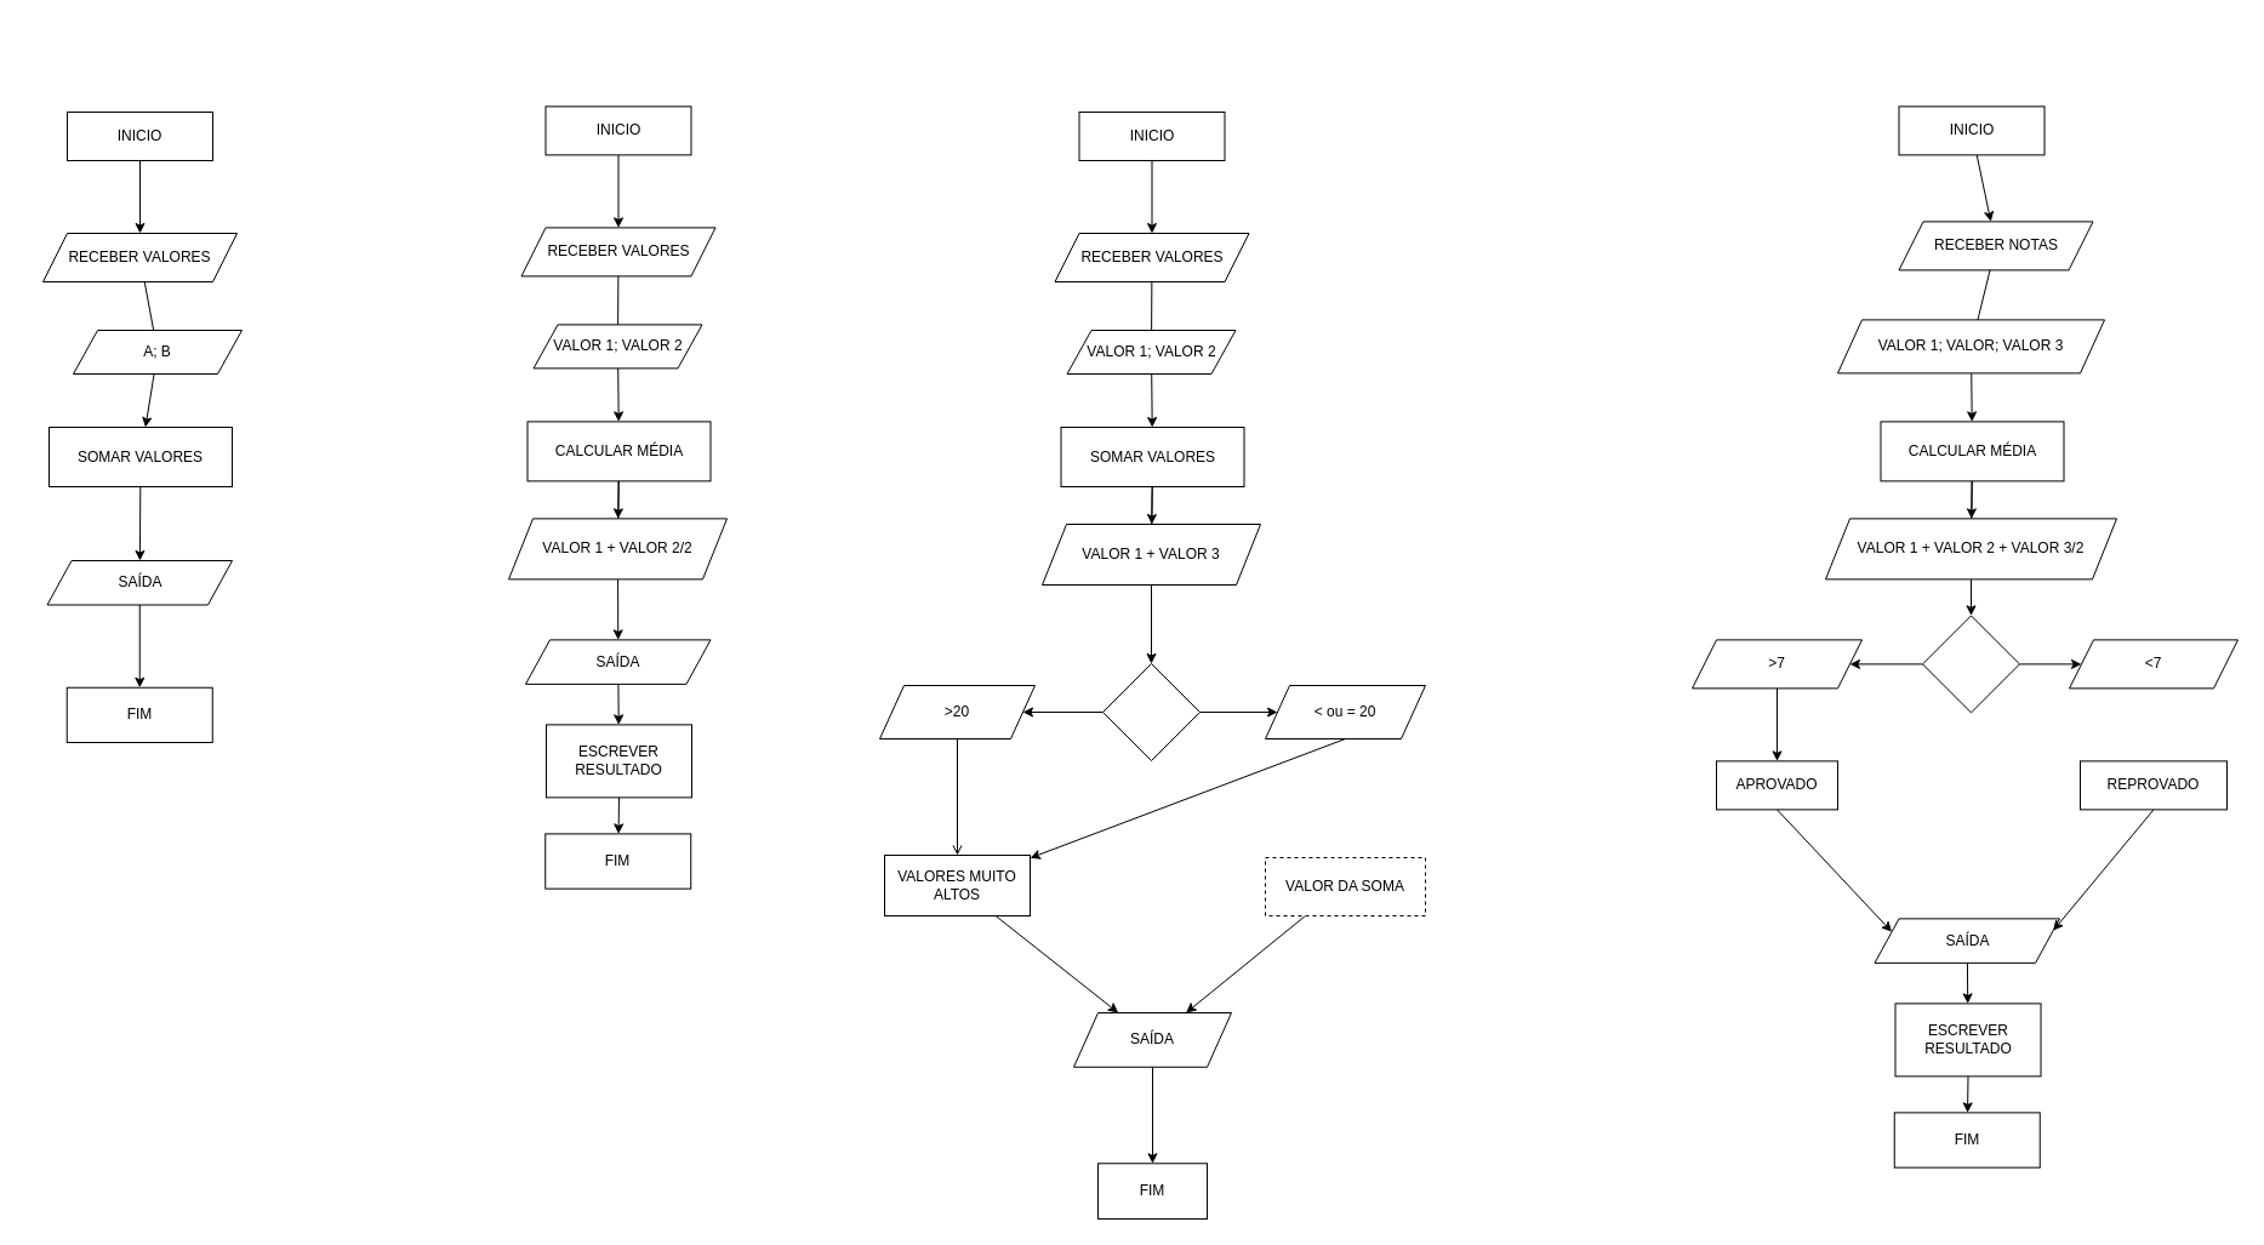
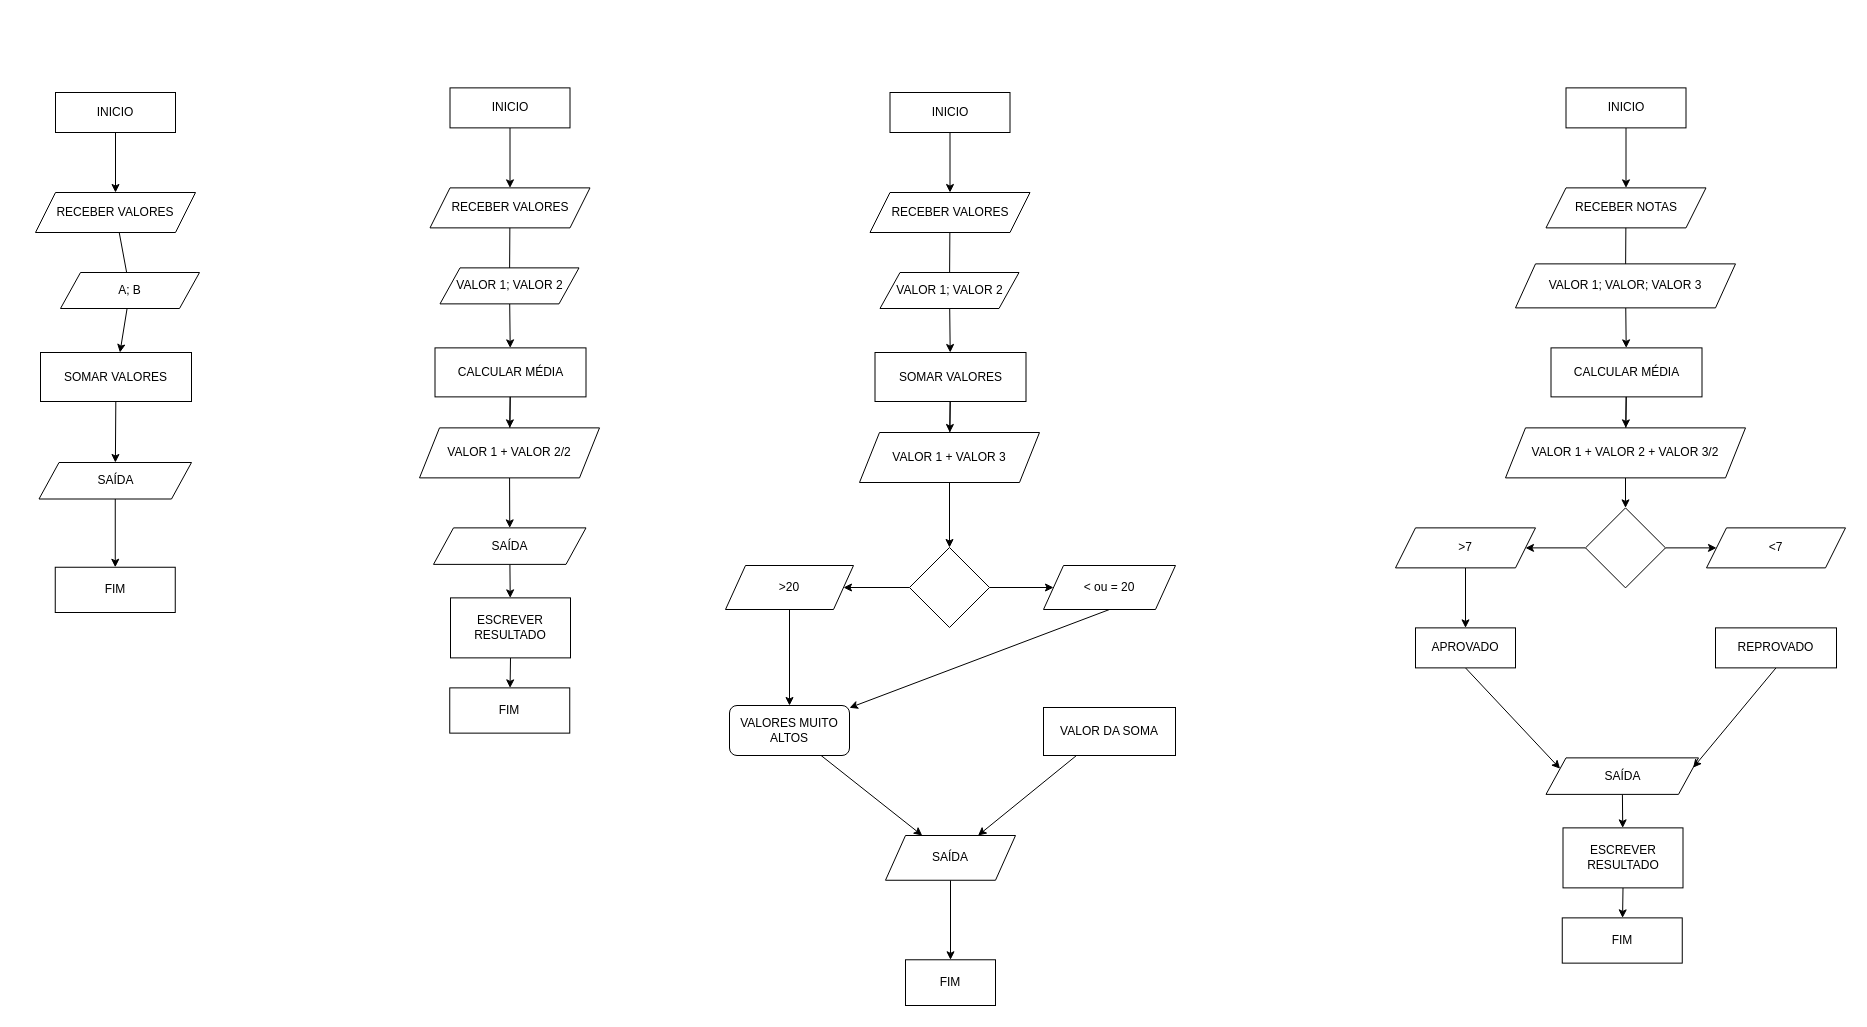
  <mxCell id="0" />
  <mxCell id="1" parent="0" />
  <mxCell id="2" value="" style="edgeStyle=none;html=1;startArrow=none;" parent="1" source="9" target="7" edge="1"><mxGeometry relative="1" as="geometry" /></mxCell>
  <mxCell id="3" value="RECEBER VALORES" style="shape=parallelogram;perimeter=parallelogramPerimeter;whiteSpace=wrap;html=1;fixedSize=1;" parent="1" vertex="1"><mxGeometry x="35" y="192" width="160" height="40" as="geometry" /></mxCell>
  <mxCell id="4" value="" style="edgeStyle=none;html=1;" parent="1" source="5" target="3" edge="1"><mxGeometry relative="1" as="geometry" /></mxCell>
  <mxCell id="5" value="INICIO" style="rounded=0;whiteSpace=wrap;html=1;" parent="1" vertex="1"><mxGeometry x="55" y="92" width="120" height="40" as="geometry" /></mxCell>
  <mxCell id="6" value="" style="edgeStyle=none;html=1;fontColor=#000000;" parent="1" source="7" target="11" edge="1"><mxGeometry relative="1" as="geometry" /></mxCell>
  <mxCell id="7" value="SOMAR VALORES" style="whiteSpace=wrap;html=1;" parent="1" vertex="1"><mxGeometry x="40" y="352" width="151" height="49" as="geometry" /></mxCell>
  <mxCell id="8" value="" style="edgeStyle=none;html=1;endArrow=none;" parent="1" source="3" target="9" edge="1"><mxGeometry relative="1" as="geometry"><mxPoint x="115.061" y="232" as="sourcePoint" /><mxPoint x="115.426" y="352" as="targetPoint" /></mxGeometry></mxCell>
  <mxCell id="9" value="A; B" style="shape=parallelogram;perimeter=parallelogramPerimeter;whiteSpace=wrap;html=1;fixedSize=1;" parent="1" vertex="1"><mxGeometry x="60" y="272" width="139" height="36" as="geometry" /></mxCell>
  <mxCell id="10" value="" style="edgeStyle=none;html=1;fontColor=#000000;" parent="1" source="11" target="12" edge="1"><mxGeometry relative="1" as="geometry" /></mxCell>
  <mxCell id="11" value="SAÍDA" style="shape=parallelogram;perimeter=parallelogramPerimeter;whiteSpace=wrap;html=1;fixedSize=1;" parent="1" vertex="1"><mxGeometry x="38.5" y="462" width="152.5" height="36.5" as="geometry" /></mxCell>
  <mxCell id="12" value="FIM" style="whiteSpace=wrap;html=1;" parent="1" vertex="1"><mxGeometry x="54.75" y="566.75" width="120" height="45.25" as="geometry" /></mxCell>
  <mxCell id="13" value="" style="edgeStyle=none;html=1;startArrow=none;" parent="1" source="20" target="18" edge="1"><mxGeometry relative="1" as="geometry" /></mxCell>
  <mxCell id="14" value="RECEBER VALORES" style="shape=parallelogram;perimeter=parallelogramPerimeter;whiteSpace=wrap;html=1;fixedSize=1;" parent="1" vertex="1"><mxGeometry x="429.5" y="187.38" width="160" height="40" as="geometry" /></mxCell>
  <mxCell id="15" value="" style="edgeStyle=none;html=1;" parent="1" source="16" target="14" edge="1"><mxGeometry relative="1" as="geometry" /></mxCell>
  <mxCell id="16" value="INICIO" style="rounded=0;whiteSpace=wrap;html=1;" parent="1" vertex="1"><mxGeometry x="449.5" y="87.38" width="120" height="40" as="geometry" /></mxCell>
  <mxCell id="17" value="" style="edgeStyle=none;html=1;fontColor=#FFFFFF;" parent="1" source="18" target="26" edge="1"><mxGeometry relative="1" as="geometry" /></mxCell>
  <mxCell id="18" value="CALCULAR MÉDIA" style="whiteSpace=wrap;html=1;" parent="1" vertex="1"><mxGeometry x="434.5" y="347.38" width="151" height="49" as="geometry" /></mxCell>
  <mxCell id="19" value="" style="edgeStyle=none;html=1;endArrow=none;" parent="1" source="14" target="20" edge="1"><mxGeometry relative="1" as="geometry"><mxPoint x="509.561" y="227.38" as="sourcePoint" /><mxPoint x="509.926" y="347.38" as="targetPoint" /></mxGeometry></mxCell>
  <mxCell id="20" value="VALOR 1; VALOR 2" style="shape=parallelogram;perimeter=parallelogramPerimeter;whiteSpace=wrap;html=1;fixedSize=1;" parent="1" vertex="1"><mxGeometry x="439.5" y="267.38" width="139" height="36" as="geometry" /></mxCell>
  <mxCell id="21" value="" style="edgeStyle=none;html=1;fontColor=#FFFFFF;" parent="1" source="22" target="28" edge="1"><mxGeometry relative="1" as="geometry" /></mxCell>
  <mxCell id="22" value="SAÍDA" style="shape=parallelogram;perimeter=parallelogramPerimeter;whiteSpace=wrap;html=1;fixedSize=1;" parent="1" vertex="1"><mxGeometry x="433" y="527.38" width="152.5" height="36.5" as="geometry" /></mxCell>
  <mxCell id="23" value="FIM" style="whiteSpace=wrap;html=1;" parent="1" vertex="1"><mxGeometry x="449.25" y="687.38" width="120" height="45.25" as="geometry" /></mxCell>
  <mxCell id="24" value="" style="edgeStyle=none;html=1;fontColor=#000000;endArrow=none;" parent="1" source="18" target="26" edge="1"><mxGeometry relative="1" as="geometry"><mxPoint x="509.894" y="396.38" as="sourcePoint" /><mxPoint x="509.329" y="527.38" as="targetPoint" /></mxGeometry></mxCell>
  <mxCell id="25" style="edgeStyle=none;html=1;entryX=0.5;entryY=0;entryDx=0;entryDy=0;fontColor=#FFFFFF;" parent="1" source="26" target="22" edge="1"><mxGeometry relative="1" as="geometry" /></mxCell>
  <mxCell id="26" value="VALOR 1 + VALOR 2/2" style="shape=parallelogram;perimeter=parallelogramPerimeter;whiteSpace=wrap;html=1;fixedSize=1;" parent="1" vertex="1"><mxGeometry x="419" y="427.38" width="180" height="50" as="geometry" /></mxCell>
  <mxCell id="27" style="edgeStyle=none;html=1;exitX=0.5;exitY=1;exitDx=0;exitDy=0;fontColor=#FFFFFF;" parent="1" source="28" target="23" edge="1"><mxGeometry relative="1" as="geometry" /></mxCell>
  <mxCell id="28" value="ESCREVER RESULTADO" style="whiteSpace=wrap;html=1;" parent="1" vertex="1"><mxGeometry x="450" y="597.38" width="120" height="60" as="geometry" /></mxCell>
  <mxCell id="29" value="" style="edgeStyle=none;html=1;startArrow=none;" parent="1" source="36" target="34" edge="1"><mxGeometry relative="1" as="geometry" /></mxCell>
- <mxCell id="30" value="RECEBER NOTAS" style="shape=parallelogram;perimeter=parallelogramPerimeter;whiteSpace=wrap;html=1;fixedSize=1;" parent="1" vertex="1"><mxGeometry x="1565.5" y="182.38" width="160" height="40" as="geometry" /></mxCell>
+ <mxCell id="30" value="RECEBER NOTAS" style="shape=parallelogram;perimeter=parallelogramPerimeter;whiteSpace=wrap;html=1;fixedSize=1;" parent="1" vertex="1"><mxGeometry x="1545.5" y="187.38" width="160" height="40" as="geometry" /></mxCell>
  <mxCell id="31" value="" style="edgeStyle=none;html=1;" parent="1" source="32" target="30" edge="1"><mxGeometry relative="1" as="geometry" /></mxCell>
  <mxCell id="32" value="INICIO" style="rounded=0;whiteSpace=wrap;html=1;" parent="1" vertex="1"><mxGeometry x="1565.5" y="87.38" width="120" height="40" as="geometry" /></mxCell>
  <mxCell id="33" value="" style="edgeStyle=none;html=1;fontColor=#FFFFFF;" parent="1" source="34" target="42" edge="1"><mxGeometry relative="1" as="geometry" /></mxCell>
  <mxCell id="34" value="CALCULAR MÉDIA" style="whiteSpace=wrap;html=1;" parent="1" vertex="1"><mxGeometry x="1550.5" y="347.38" width="151" height="49" as="geometry" /></mxCell>
  <mxCell id="35" value="" style="edgeStyle=none;html=1;endArrow=none;" parent="1" source="30" target="36" edge="1"><mxGeometry relative="1" as="geometry"><mxPoint x="1625.561" y="227.38" as="sourcePoint" /><mxPoint x="1625.926" y="347.38" as="targetPoint" /></mxGeometry></mxCell>
  <mxCell id="36" value="VALOR 1; VALOR; VALOR 3" style="shape=parallelogram;perimeter=parallelogramPerimeter;whiteSpace=wrap;html=1;fixedSize=1;" parent="1" vertex="1"><mxGeometry x="1515" y="263.38" width="220" height="44" as="geometry" /></mxCell>
  <mxCell id="37" value="" style="edgeStyle=none;html=1;fontColor=#FFFFFF;" parent="1" source="38" target="44" edge="1"><mxGeometry relative="1" as="geometry" /></mxCell>
  <mxCell id="38" value="SAÍDA" style="shape=parallelogram;perimeter=parallelogramPerimeter;whiteSpace=wrap;html=1;fixedSize=1;" parent="1" vertex="1"><mxGeometry x="1545.5" y="757.38" width="152.5" height="36.5" as="geometry" /></mxCell>
  <mxCell id="39" value="FIM" style="whiteSpace=wrap;html=1;" parent="1" vertex="1"><mxGeometry x="1561.75" y="917.38" width="120" height="45.25" as="geometry" /></mxCell>
  <mxCell id="40" value="" style="edgeStyle=none;html=1;fontColor=#000000;endArrow=none;" parent="1" source="34" target="42" edge="1"><mxGeometry relative="1" as="geometry"><mxPoint x="1625.894" y="396.38" as="sourcePoint" /><mxPoint x="1625.329" y="527.38" as="targetPoint" /></mxGeometry></mxCell>
  <mxCell id="41" value="" style="edgeStyle=none;html=1;fontColor=#FFFFFF;" parent="1" source="42" target="47" edge="1"><mxGeometry relative="1" as="geometry" /></mxCell>
  <mxCell id="42" value="VALOR 1 + VALOR 2 + VALOR 3/2" style="shape=parallelogram;perimeter=parallelogramPerimeter;whiteSpace=wrap;html=1;fixedSize=1;" parent="1" vertex="1"><mxGeometry x="1505" y="427.38" width="240" height="50" as="geometry" /></mxCell>
  <mxCell id="43" style="edgeStyle=none;html=1;exitX=0.5;exitY=1;exitDx=0;exitDy=0;fontColor=#FFFFFF;" parent="1" source="44" target="39" edge="1"><mxGeometry relative="1" as="geometry" /></mxCell>
  <mxCell id="44" value="ESCREVER RESULTADO" style="whiteSpace=wrap;html=1;" parent="1" vertex="1"><mxGeometry x="1562.5" y="827.38" width="120" height="60" as="geometry" /></mxCell>
  <mxCell id="45" value="" style="edgeStyle=none;html=1;fontColor=#FFFFFF;" parent="1" source="47" target="48" edge="1"><mxGeometry relative="1" as="geometry" /></mxCell>
  <mxCell id="46" value="" style="edgeStyle=none;html=1;fontColor=#FFFFFF;" parent="1" source="47" target="50" edge="1"><mxGeometry relative="1" as="geometry" /></mxCell>
  <mxCell id="47" value="" style="rhombus;whiteSpace=wrap;html=1;" parent="1" vertex="1"><mxGeometry x="1585" y="507.38" width="80" height="80" as="geometry" /></mxCell>
  <mxCell id="48" value="&amp;lt;7" style="shape=parallelogram;perimeter=parallelogramPerimeter;whiteSpace=wrap;html=1;fixedSize=1;" parent="1" vertex="1"><mxGeometry x="1706" y="527.38" width="139" height="40" as="geometry" /></mxCell>
  <mxCell id="49" value="" style="edgeStyle=none;html=1;fontColor=#FFFFFF;" parent="1" source="50" target="52" edge="1"><mxGeometry relative="1" as="geometry" /></mxCell>
  <mxCell id="50" value="&amp;gt;7" style="shape=parallelogram;perimeter=parallelogramPerimeter;whiteSpace=wrap;html=1;fixedSize=1;" parent="1" vertex="1"><mxGeometry x="1395" y="527.38" width="140" height="40" as="geometry" /></mxCell>
  <mxCell id="51" style="edgeStyle=none;html=1;exitX=0.5;exitY=1;exitDx=0;exitDy=0;entryX=0;entryY=0.25;entryDx=0;entryDy=0;fontColor=#FFFFFF;" parent="1" source="52" target="38" edge="1"><mxGeometry relative="1" as="geometry" /></mxCell>
  <mxCell id="52" value="APROVADO" style="whiteSpace=wrap;html=1;" parent="1" vertex="1"><mxGeometry x="1415" y="627.38" width="100" height="40" as="geometry" /></mxCell>
  <mxCell id="53" style="edgeStyle=none;html=1;exitX=0.5;exitY=1;exitDx=0;exitDy=0;entryX=1;entryY=0.25;entryDx=0;entryDy=0;fontColor=#FFFFFF;" parent="1" source="54" target="38" edge="1"><mxGeometry relative="1" as="geometry" /></mxCell>
  <mxCell id="54" value="REPROVADO" style="whiteSpace=wrap;html=1;" parent="1" vertex="1"><mxGeometry x="1715" y="627.38" width="121" height="40" as="geometry" /></mxCell>
  <mxCell id="55" value="&lt;h1&gt;Exercício 1&lt;/h1&gt;" style="text;html=1;strokeColor=none;fillColor=none;spacing=5;spacingTop=-20;whiteSpace=wrap;overflow=hidden;rounded=0;fontColor=#FFFFFF;align=center;" parent="1" vertex="1"><mxGeometry x="20.5" y="25" width="190" height="40" as="geometry" /></mxCell>
  <mxCell id="56" value="&lt;h1&gt;Exercício 2&lt;/h1&gt;" style="text;html=1;strokeColor=none;fillColor=none;spacing=5;spacingTop=-20;whiteSpace=wrap;overflow=hidden;rounded=0;fontColor=#FFFFFF;align=center;" parent="1" vertex="1"><mxGeometry x="415" y="20.38" width="190" height="40" as="geometry" /></mxCell>
  <mxCell id="57" value="&lt;h1&gt;Exercício 4&lt;/h1&gt;&lt;div&gt;&amp;nbsp;&lt;/div&gt;" style="text;html=1;strokeColor=none;fillColor=none;spacing=5;spacingTop=-20;whiteSpace=wrap;overflow=hidden;rounded=0;fontColor=#FFFFFF;align=center;" parent="1" vertex="1"><mxGeometry x="1530.5" y="20.38" width="190" height="40" as="geometry" /></mxCell>
  <mxCell id="58" value="" style="edgeStyle=none;html=1;startArrow=none;" parent="1" source="65" target="63" edge="1"><mxGeometry relative="1" as="geometry" /></mxCell>
  <mxCell id="59" value="RECEBER VALORES" style="shape=parallelogram;perimeter=parallelogramPerimeter;whiteSpace=wrap;html=1;fixedSize=1;" parent="1" vertex="1"><mxGeometry x="869.5" y="192" width="160" height="40" as="geometry" /></mxCell>
  <mxCell id="60" value="" style="edgeStyle=none;html=1;" parent="1" source="61" target="59" edge="1"><mxGeometry relative="1" as="geometry" /></mxCell>
  <mxCell id="61" value="INICIO" style="rounded=0;whiteSpace=wrap;html=1;" parent="1" vertex="1"><mxGeometry x="889.5" y="92" width="120" height="40" as="geometry" /></mxCell>
  <mxCell id="62" value="" style="edgeStyle=none;html=1;fontColor=#FFFFFF;" parent="1" source="63" target="68" edge="1"><mxGeometry relative="1" as="geometry" /></mxCell>
  <mxCell id="63" value="SOMAR VALORES" style="whiteSpace=wrap;html=1;" parent="1" vertex="1"><mxGeometry x="874.5" y="352" width="151" height="49" as="geometry" /></mxCell>
  <mxCell id="64" value="" style="edgeStyle=none;html=1;endArrow=none;" parent="1" source="59" target="65" edge="1"><mxGeometry relative="1" as="geometry"><mxPoint x="949.561" y="232" as="sourcePoint" /><mxPoint x="949.926" y="352" as="targetPoint" /></mxGeometry></mxCell>
  <mxCell id="65" value="VALOR 1; VALOR 2" style="shape=parallelogram;perimeter=parallelogramPerimeter;whiteSpace=wrap;html=1;fixedSize=1;" parent="1" vertex="1"><mxGeometry x="879.5" y="272" width="139" height="36" as="geometry" /></mxCell>
  <mxCell id="66" value="" style="edgeStyle=none;html=1;fontColor=#000000;endArrow=none;" parent="1" source="63" target="68" edge="1"><mxGeometry relative="1" as="geometry"><mxPoint x="949.894" y="401" as="sourcePoint" /><mxPoint x="949.329" y="532" as="targetPoint" /></mxGeometry></mxCell>
  <mxCell id="67" value="" style="edgeStyle=none;html=1;" edge="1" parent="1" source="68" target="72"><mxGeometry relative="1" as="geometry" /></mxCell>
  <mxCell id="68" value="VALOR 1 + VALOR 3" style="shape=parallelogram;perimeter=parallelogramPerimeter;whiteSpace=wrap;html=1;fixedSize=1;" parent="1" vertex="1"><mxGeometry x="859" y="432" width="180" height="50" as="geometry" /></mxCell>
  <mxCell id="69" value="&lt;h1&gt;Exercício 3&lt;/h1&gt;" style="text;html=1;strokeColor=none;fillColor=none;spacing=5;spacingTop=-20;whiteSpace=wrap;overflow=hidden;rounded=0;fontColor=#FFFFFF;align=center;" parent="1" vertex="1"><mxGeometry x="855" y="25" width="190" height="40" as="geometry" /></mxCell>
  <mxCell id="70" value="" style="edgeStyle=none;html=1;" edge="1" parent="1" source="72" target="74"><mxGeometry relative="1" as="geometry" /></mxCell>
  <mxCell id="71" value="" style="edgeStyle=none;html=1;" edge="1" parent="1" source="72" target="76"><mxGeometry relative="1" as="geometry" /></mxCell>
  <mxCell id="72" value="" style="rhombus;whiteSpace=wrap;html=1;" vertex="1" parent="1"><mxGeometry x="909" y="547" width="80" height="80" as="geometry" /></mxCell>
  <mxCell id="73" style="edgeStyle=none;html=1;exitX=0.5;exitY=1;exitDx=0;exitDy=0;" edge="1" parent="1" source="74" target="78"><mxGeometry relative="1" as="geometry" /></mxCell>
  <mxCell id="74" value="&amp;lt; ou = 20" style="shape=parallelogram;perimeter=parallelogramPerimeter;whiteSpace=wrap;html=1;fixedSize=1;" vertex="1" parent="1"><mxGeometry x="1043" y="565" width="132" height="44" as="geometry" /></mxCell>
- <mxCell id="75" style="edgeStyle=none;html=1;exitX=0.5;exitY=1;exitDx=0;exitDy=0;entryX=0.5;entryY=0;entryDx=0;entryDy=0;endArrow=open;" edge="1" parent="1" source="76" target="78"><mxGeometry relative="1" as="geometry" /></mxCell>
+ <mxCell id="75" style="edgeStyle=none;html=1;exitX=0.5;exitY=1;exitDx=0;exitDy=0;entryX=0.5;entryY=0;entryDx=0;entryDy=0;" edge="1" parent="1" source="76" target="78"><mxGeometry relative="1" as="geometry" /></mxCell>
  <mxCell id="76" value="&amp;gt;20" style="shape=parallelogram;perimeter=parallelogramPerimeter;whiteSpace=wrap;html=1;fixedSize=1;" vertex="1" parent="1"><mxGeometry x="725" y="565" width="128" height="44" as="geometry" /></mxCell>
  <mxCell id="77" value="" style="edgeStyle=none;html=1;" edge="1" parent="1" source="78" target="82"><mxGeometry relative="1" as="geometry" /></mxCell>
- <mxCell id="78" value="VALORES MUITO ALTOS" style="whiteSpace=wrap;html=1;" vertex="1" parent="1"><mxGeometry x="729" y="705" width="120" height="50" as="geometry" /></mxCell>
+ <mxCell id="78" value="VALORES MUITO ALTOS" style="whiteSpace=wrap;html=1;rounded=1;" vertex="1" parent="1"><mxGeometry x="729" y="705" width="120" height="50" as="geometry" /></mxCell>
  <mxCell id="79" style="edgeStyle=none;html=1;exitX=0.25;exitY=1;exitDx=0;exitDy=0;" edge="1" parent="1" source="80" target="82"><mxGeometry relative="1" as="geometry" /></mxCell>
- <mxCell id="80" value="VALOR DA SOMA" style="whiteSpace=wrap;html=1;dashed=1;" vertex="1" parent="1"><mxGeometry x="1043" y="707" width="132" height="48" as="geometry" /></mxCell>
+ <mxCell id="80" value="VALOR DA SOMA" style="whiteSpace=wrap;html=1;" vertex="1" parent="1"><mxGeometry x="1043" y="707" width="132" height="48" as="geometry" /></mxCell>
  <mxCell id="81" value="" style="edgeStyle=none;html=1;" edge="1" parent="1" source="82" target="83"><mxGeometry relative="1" as="geometry" /></mxCell>
  <mxCell id="82" value="SAÍDA" style="shape=parallelogram;perimeter=parallelogramPerimeter;whiteSpace=wrap;html=1;fixedSize=1;" vertex="1" parent="1"><mxGeometry x="885" y="835" width="130" height="44.76" as="geometry" /></mxCell>
  <mxCell id="83" value="FIM" style="whiteSpace=wrap;html=1;" vertex="1" parent="1"><mxGeometry x="905" y="959.28" width="90" height="45.72" as="geometry" /></mxCell>
